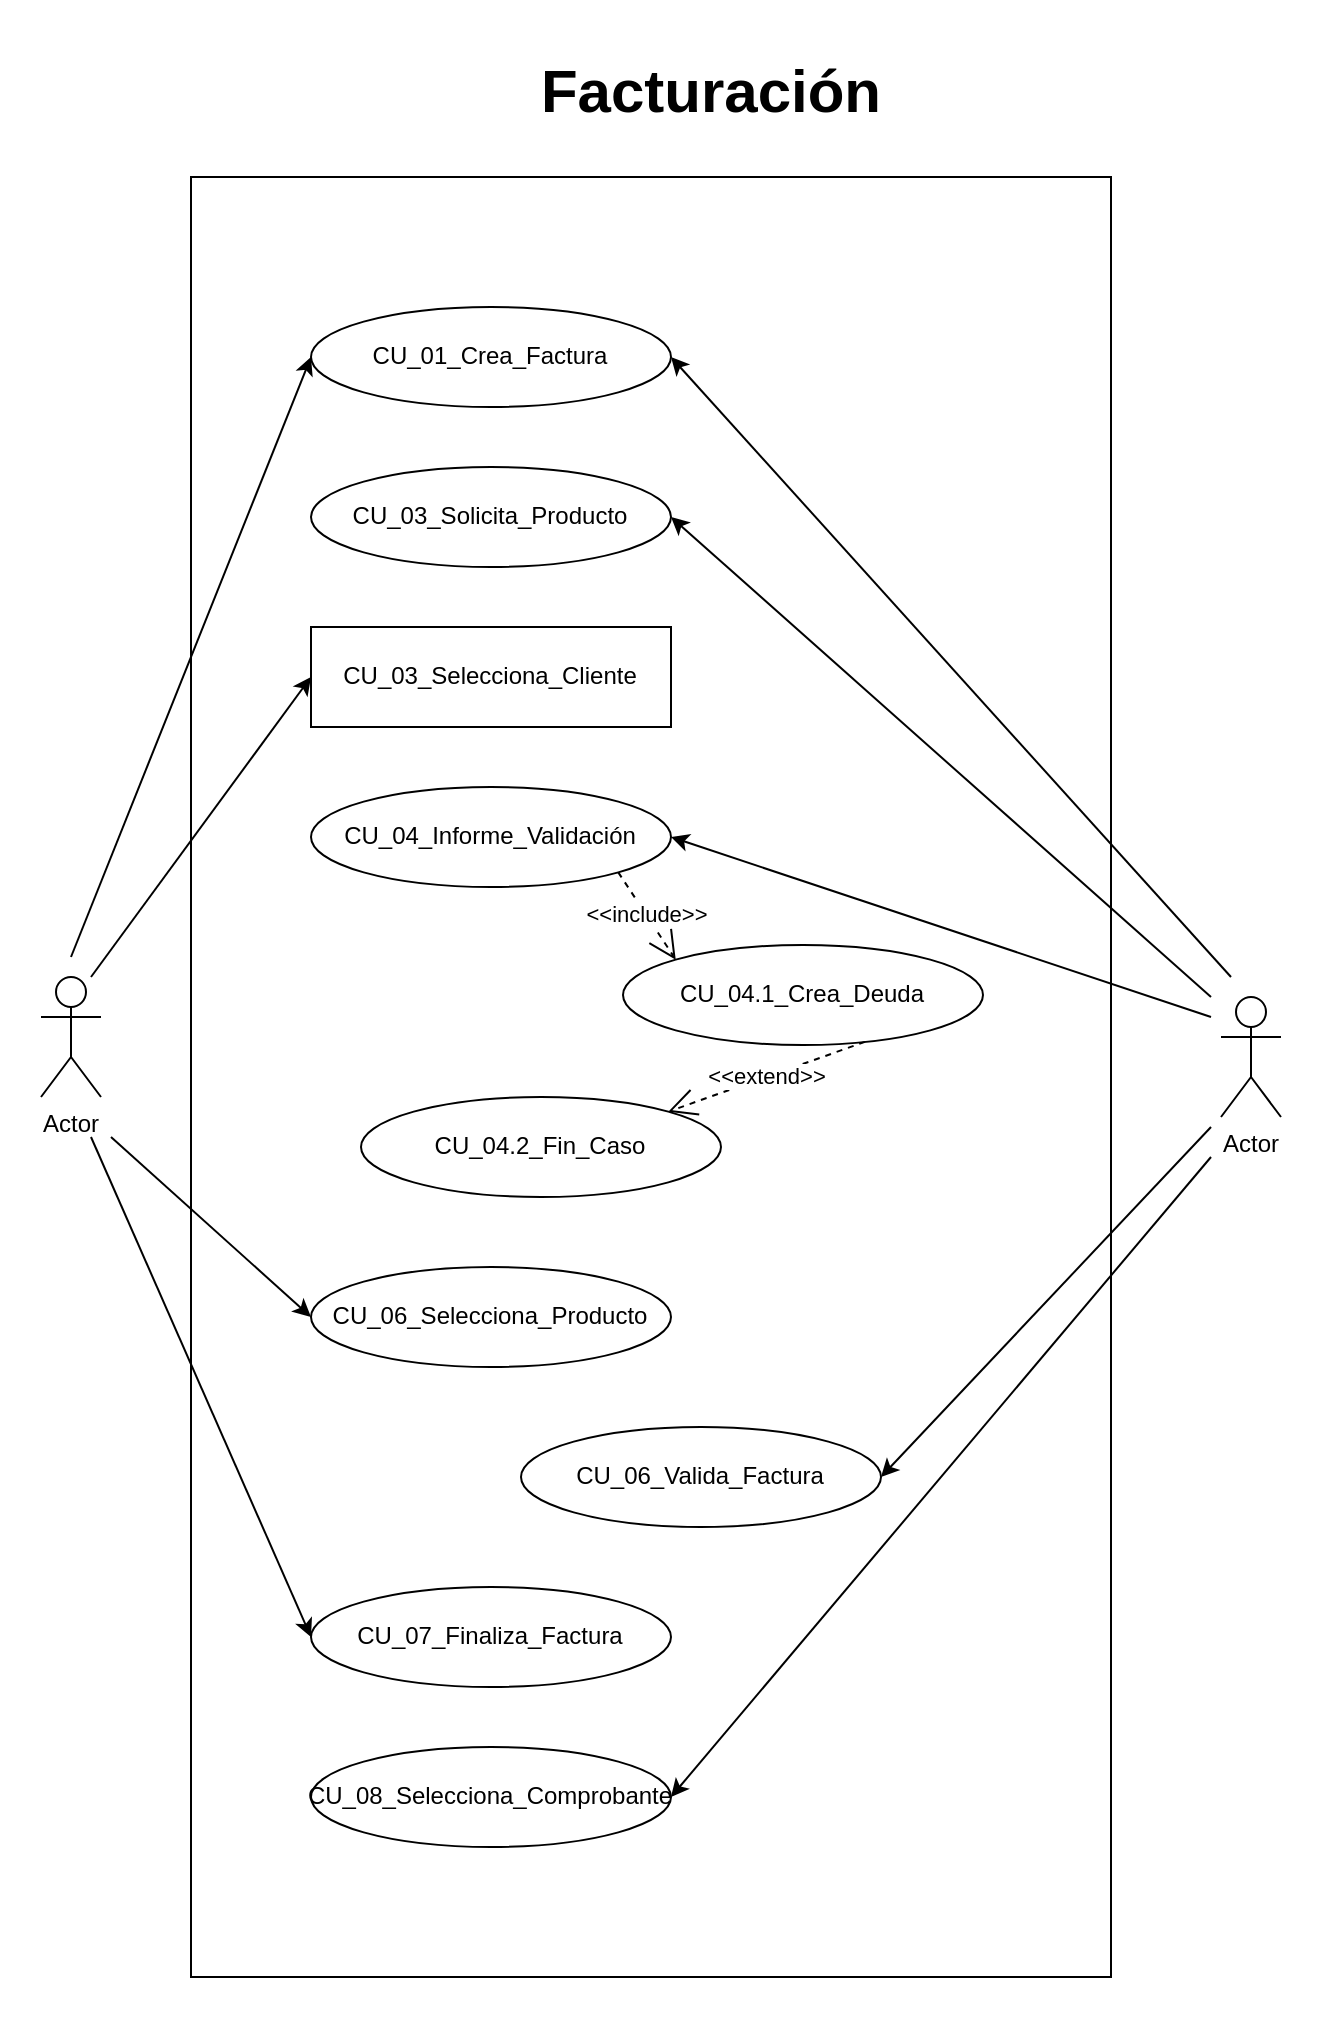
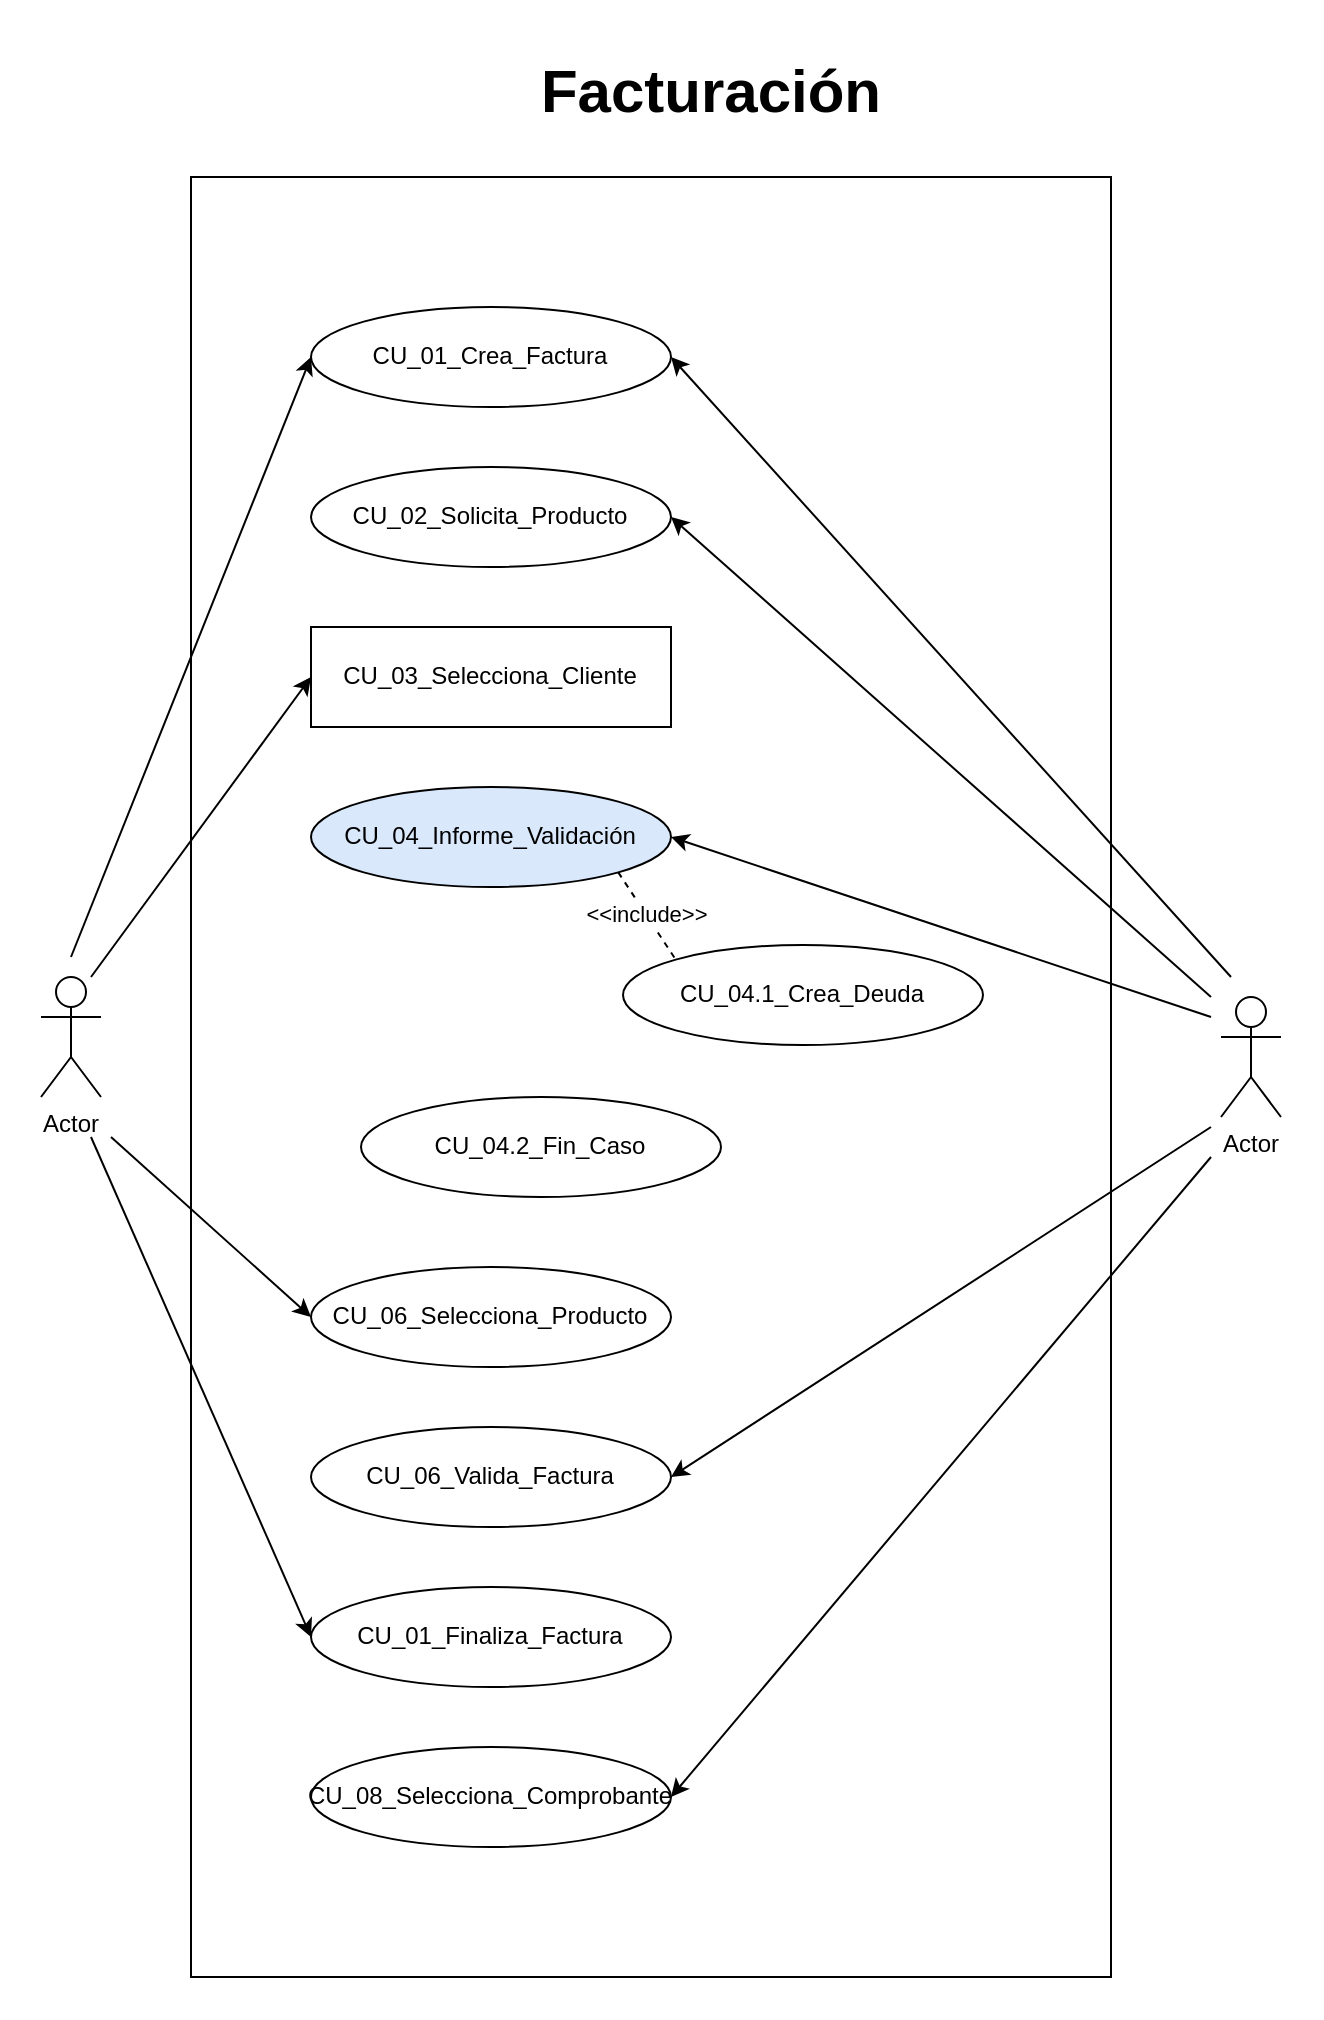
  <mxCell id="0" />
  <mxCell id="1" parent="0" />
  <mxCell id="2" value="Actor" style="shape=umlActor;verticalLabelPosition=bottom;verticalAlign=top;html=1;outlineConnect=0;" vertex="1" parent="1"><mxGeometry x="20" y="488" width="30" height="60" as="geometry" /></mxCell>
  <mxCell id="3" value="" style="rounded=0;whiteSpace=wrap;html=1;" vertex="1" parent="1"><mxGeometry x="95" y="88" width="460" height="900" as="geometry" /></mxCell>
  <mxCell id="4" value="Actor" style="shape=umlActor;verticalLabelPosition=bottom;verticalAlign=top;html=1;outlineConnect=0;" vertex="1" parent="1"><mxGeometry x="610" y="498" width="30" height="60" as="geometry" /></mxCell>
  <mxCell id="5" value="CU_01_Crea_Factura" style="ellipse;whiteSpace=wrap;html=1;" vertex="1" parent="1"><mxGeometry x="155" y="153" width="180" height="50" as="geometry" /></mxCell>
- <mxCell id="6" value="CU_03_Solicita_Producto" style="ellipse;whiteSpace=wrap;html=1;" vertex="1" parent="1"><mxGeometry x="155" y="233" width="180" height="50" as="geometry" /></mxCell>
+ <mxCell id="6" value="CU_02_Solicita_Producto" style="ellipse;whiteSpace=wrap;html=1;" vertex="1" parent="1"><mxGeometry x="155" y="233" width="180" height="50" as="geometry" /></mxCell>
  <mxCell id="7" value="CU_03_Selecciona_Cliente" style="whiteSpace=wrap;html=1;rounded=0;" vertex="1" parent="1"><mxGeometry x="155" y="313" width="180" height="50" as="geometry" /></mxCell>
- <mxCell id="8" value="CU_04_Informe_Validación" style="ellipse;whiteSpace=wrap;html=1;" vertex="1" parent="1"><mxGeometry x="155" y="393" width="180" height="50" as="geometry" /></mxCell>
+ <mxCell id="8" value="CU_04_Informe_Validación" style="ellipse;whiteSpace=wrap;html=1;fillColor=#dae8fc;" vertex="1" parent="1"><mxGeometry x="155" y="393" width="180" height="50" as="geometry" /></mxCell>
  <mxCell id="9" value="CU_04.1_Crea_Deuda" style="ellipse;whiteSpace=wrap;html=1;" vertex="1" parent="1"><mxGeometry x="311" y="472" width="180" height="50" as="geometry" /></mxCell>
  <mxCell id="10" value="CU_04.2_Fin_Caso" style="ellipse;whiteSpace=wrap;html=1;" vertex="1" parent="1"><mxGeometry x="180" y="548" width="180" height="50" as="geometry" /></mxCell>
  <mxCell id="11" value="CU_06_Selecciona_Producto" style="ellipse;whiteSpace=wrap;html=1;" vertex="1" parent="1"><mxGeometry x="155" y="633" width="180" height="50" as="geometry" /></mxCell>
- <mxCell id="12" value="CU_06_Valida_Factura" style="ellipse;whiteSpace=wrap;html=1;" vertex="1" parent="1"><mxGeometry x="260" y="713" width="180" height="50" as="geometry" /></mxCell>
- <mxCell id="13" value="CU_07_Finaliza_Factura" style="ellipse;whiteSpace=wrap;html=1;" vertex="1" parent="1"><mxGeometry x="155" y="793" width="180" height="50" as="geometry" /></mxCell>
+ <mxCell id="12" value="CU_06_Valida_Factura" style="ellipse;whiteSpace=wrap;html=1;" vertex="1" parent="1"><mxGeometry x="155" y="713" width="180" height="50" as="geometry" /></mxCell>
+ <mxCell id="13" value="CU_01_Finaliza_Factura" style="ellipse;whiteSpace=wrap;html=1;" vertex="1" parent="1"><mxGeometry x="155" y="793" width="180" height="50" as="geometry" /></mxCell>
  <mxCell id="14" value="CU_08_Selecciona_Comprobante" style="ellipse;whiteSpace=wrap;html=1;" vertex="1" parent="1"><mxGeometry x="155" y="873" width="180" height="50" as="geometry" /></mxCell>
  <mxCell id="15" value="" style="endArrow=classic;html=1;rounded=0;entryX=0;entryY=0.5;entryDx=0;entryDy=0;" edge="1" parent="1" target="5"><mxGeometry width="50" height="50" relative="1" as="geometry"><mxPoint x="35" y="478" as="sourcePoint" /><mxPoint x="85" y="438" as="targetPoint" /></mxGeometry></mxCell>
  <mxCell id="16" value="" style="endArrow=classic;html=1;rounded=0;entryX=0;entryY=0.5;entryDx=0;entryDy=0;" edge="1" parent="1" target="7"><mxGeometry width="50" height="50" relative="1" as="geometry"><mxPoint x="45" y="488" as="sourcePoint" /><mxPoint x="165" y="188" as="targetPoint" /></mxGeometry></mxCell>
  <mxCell id="17" value="" style="endArrow=classic;html=1;rounded=0;entryX=0;entryY=0.5;entryDx=0;entryDy=0;" edge="1" parent="1" target="11"><mxGeometry width="50" height="50" relative="1" as="geometry"><mxPoint x="55" y="568" as="sourcePoint" /><mxPoint x="165" y="728" as="targetPoint" /></mxGeometry></mxCell>
  <mxCell id="18" value="" style="endArrow=classic;html=1;rounded=0;entryX=0;entryY=0.5;entryDx=0;entryDy=0;" edge="1" parent="1" target="13"><mxGeometry width="50" height="50" relative="1" as="geometry"><mxPoint x="45" y="568" as="sourcePoint" /><mxPoint x="135" y="658" as="targetPoint" /></mxGeometry></mxCell>
  <mxCell id="19" value="" style="endArrow=classic;html=1;rounded=0;entryX=1;entryY=0.5;entryDx=0;entryDy=0;" edge="1" parent="1" target="5"><mxGeometry width="50" height="50" relative="1" as="geometry"><mxPoint x="615" y="488" as="sourcePoint" /><mxPoint x="375" y="173" as="targetPoint" /></mxGeometry></mxCell>
  <mxCell id="20" value="" style="endArrow=classic;html=1;rounded=0;entryX=1;entryY=0.5;entryDx=0;entryDy=0;" edge="1" parent="1"><mxGeometry width="50" height="50" relative="1" as="geometry"><mxPoint x="605" y="498" as="sourcePoint" /><mxPoint x="335" y="258" as="targetPoint" /></mxGeometry></mxCell>
  <mxCell id="21" value="" style="endArrow=classic;html=1;rounded=0;entryX=1;entryY=0.5;entryDx=0;entryDy=0;" edge="1" parent="1" target="8"><mxGeometry width="50" height="50" relative="1" as="geometry"><mxPoint x="605" y="508" as="sourcePoint" /><mxPoint x="335" y="418" as="targetPoint" /></mxGeometry></mxCell>
- <mxCell id="22" value="&amp;lt;&amp;lt;include&amp;gt;&amp;gt;" style="endArrow=open;endSize=12;dashed=1;html=1;rounded=0;entryX=0;entryY=0;entryDx=0;entryDy=0;exitX=1;exitY=1;exitDx=0;exitDy=0;" edge="1" parent="1" source="8" target="9"><mxGeometry width="160" relative="1" as="geometry"><mxPoint x="295" y="443" as="sourcePoint" /><mxPoint x="455" y="443" as="targetPoint" /></mxGeometry></mxCell>
- <mxCell id="23" value="&amp;lt;&amp;lt;extend&amp;gt;&amp;gt;" style="endArrow=open;endSize=12;dashed=1;html=1;rounded=0;entryX=1;entryY=0;entryDx=0;entryDy=0;exitX=0.672;exitY=0.969;exitDx=0;exitDy=0;exitPerimeter=0;" edge="1" parent="1" source="9" target="10"><mxGeometry width="160" relative="1" as="geometry"><mxPoint x="265" y="479" as="sourcePoint" /><mxPoint x="312" y="532" as="targetPoint" /></mxGeometry></mxCell>
+ <mxCell id="22" value="&amp;lt;&amp;lt;include&amp;gt;&amp;gt;" style="endArrow=none;endSize=12;dashed=1;html=1;rounded=0;entryX=0;entryY=0;entryDx=0;entryDy=0;exitX=1;exitY=1;exitDx=0;exitDy=0;" edge="1" parent="1" source="8" target="9"><mxGeometry width="160" relative="1" as="geometry"><mxPoint x="295" y="443" as="sourcePoint" /><mxPoint x="455" y="443" as="targetPoint" /></mxGeometry></mxCell>
  <mxCell id="24" value="" style="endArrow=classic;html=1;rounded=0;entryX=1;entryY=0.5;entryDx=0;entryDy=0;" edge="1" parent="1" target="12"><mxGeometry width="50" height="50" relative="1" as="geometry"><mxPoint x="605" y="563" as="sourcePoint" /><mxPoint x="335" y="473" as="targetPoint" /></mxGeometry></mxCell>
  <mxCell id="25" value="" style="endArrow=classic;html=1;rounded=0;entryX=1;entryY=0.5;entryDx=0;entryDy=0;" edge="1" parent="1" target="14"><mxGeometry width="50" height="50" relative="1" as="geometry"><mxPoint x="605" y="578" as="sourcePoint" /><mxPoint x="365" y="873" as="targetPoint" /></mxGeometry></mxCell>
  <mxCell id="26" value="&lt;h1&gt;Facturación&lt;/h1&gt;" style="text;html=1;align=center;verticalAlign=middle;whiteSpace=wrap;rounded=0;fontSize=15;" vertex="1" parent="1"><mxGeometry x="263" y="20" width="185" height="50" as="geometry" /></mxCell>
